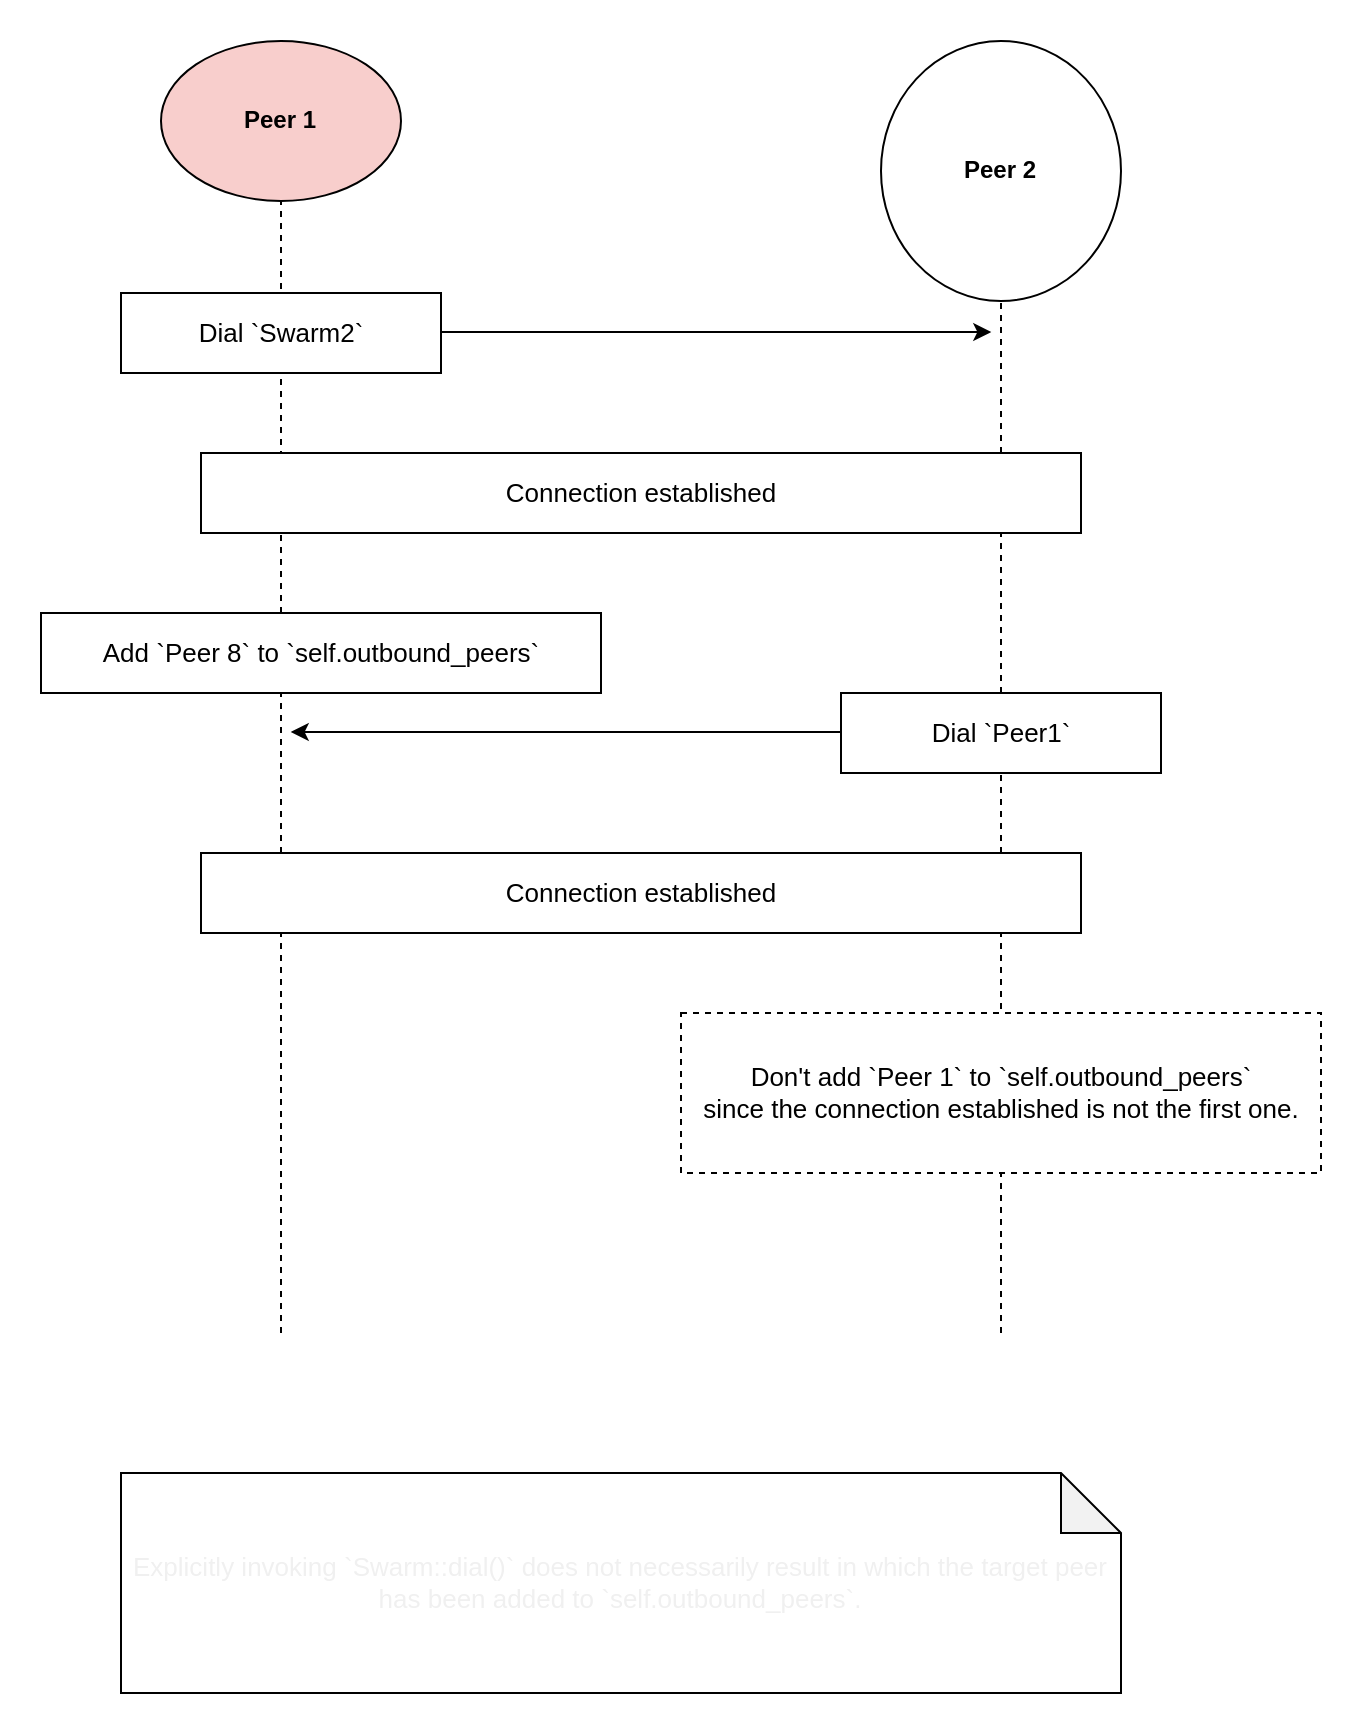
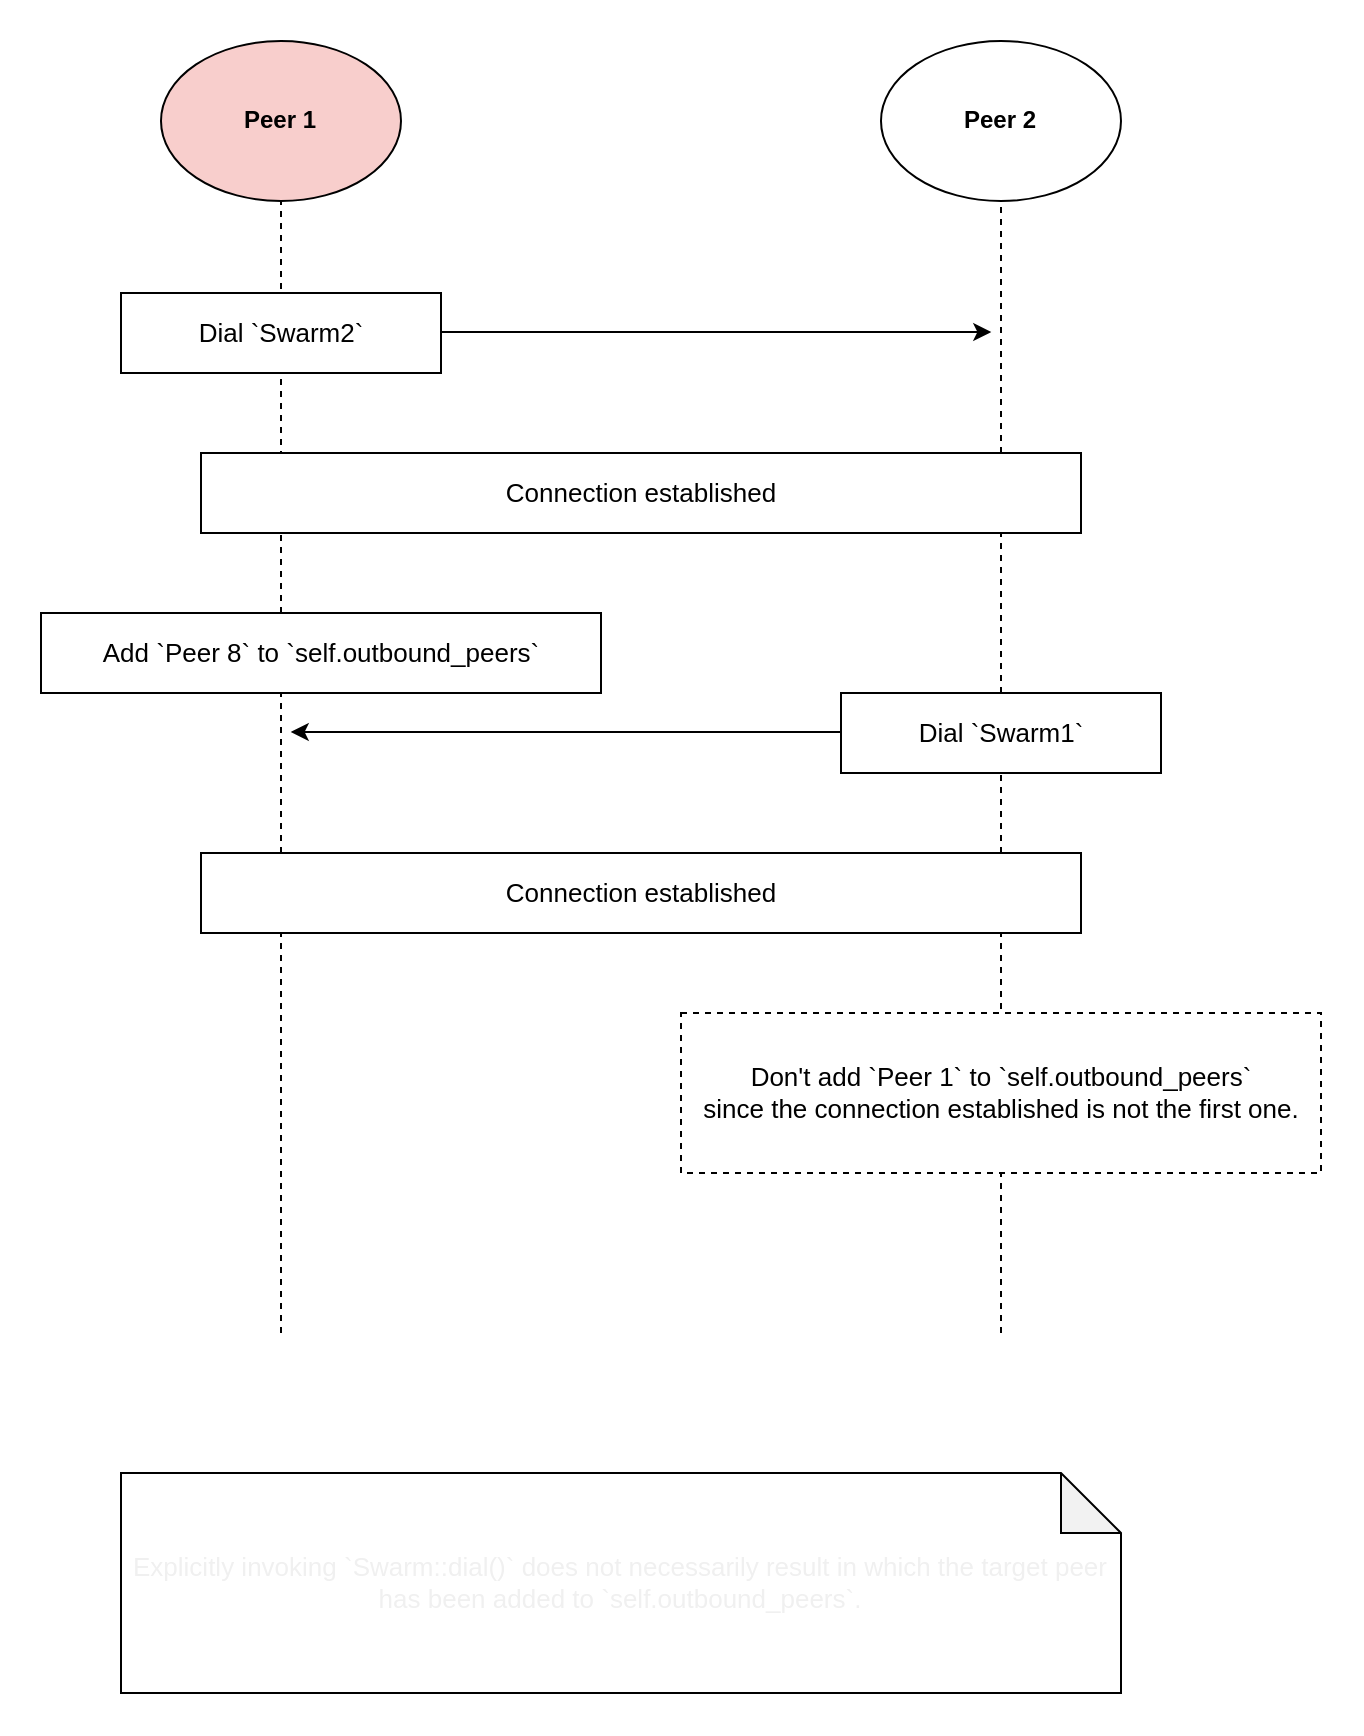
  <mxCell id="0" />
  <mxCell id="1" parent="0" />
  <mxCell id="2" value="" style="endArrow=none;dashed=1;html=1;fontSize=12;entryX=0.5;entryY=1;entryDx=0;entryDy=0;startArrow=none;" edge="1" parent="1" target="4"><mxGeometry width="50" height="50" relative="1" as="geometry"><mxPoint x="140" y="666" as="sourcePoint" /><mxPoint x="173" y="714.04" as="targetPoint" /></mxGeometry></mxCell>
  <mxCell id="3" value="Explicitly invoking `Swarm::dial()` does not necessarily result in which the target peer has been added to `self.outbound_peers`." style="shape=note;whiteSpace=wrap;html=1;backgroundOutline=1;darkOpacity=0.05;fontColor=#F0F0F0;fontSize=13;" parent="1" vertex="1"><mxGeometry x="60" y="736" width="500" height="110" as="geometry" /></mxCell>
  <mxCell id="4" value="Peer 1" style="ellipse;whiteSpace=wrap;html=1;fontStyle=1;fillColor=#f8cecc;" vertex="1" parent="1"><mxGeometry x="80" y="20" width="120" height="80" as="geometry" /></mxCell>
- <mxCell id="5" value="Peer 2" style="ellipse;whiteSpace=wrap;html=1;fontStyle=1" vertex="1" parent="1"><mxGeometry x="440" y="20" width="120" height="130" as="geometry" /></mxCell>
+ <mxCell id="5" value="Peer 2" style="ellipse;whiteSpace=wrap;html=1;fontStyle=1" vertex="1" parent="1"><mxGeometry x="440" y="20" width="120" height="80" as="geometry" /></mxCell>
  <mxCell id="6" value="Dial `Swarm2`" style="html=1;dashed=0;whitespace=wrap;fontSize=13;" vertex="1" parent="1"><mxGeometry x="60" y="146" width="160" height="40" as="geometry" /></mxCell>
  <mxCell id="7" value="" style="endArrow=none;dashed=1;html=1;fontSize=12;startArrow=none;entryX=0.5;entryY=1;entryDx=0;entryDy=0;" edge="1" parent="1" source="11" target="5"><mxGeometry width="50" height="50" relative="1" as="geometry"><mxPoint x="500" y="666" as="sourcePoint" /><mxPoint x="500" y="156" as="targetPoint" /></mxGeometry></mxCell>
  <mxCell id="8" value="" style="endArrow=classic;html=1;entryX=0;entryY=0;entryDx=0;entryDy=0;exitX=1;exitY=0;exitDx=0;exitDy=0;" edge="1" parent="1"><mxGeometry width="50" height="50" relative="1" as="geometry"><mxPoint x="219.996" y="165.496" as="sourcePoint" /><mxPoint x="495.144" y="165.496" as="targetPoint" /></mxGeometry></mxCell>
  <mxCell id="9" value="Connection established" style="html=1;dashed=0;whitespace=wrap;fontSize=13;" vertex="1" parent="1"><mxGeometry x="100" y="226" width="440" height="40" as="geometry" /></mxCell>
  <mxCell id="10" value="Add `Peer 8` to `self.outbound_peers`" style="html=1;dashed=0;whitespace=wrap;fontSize=13;" vertex="1" parent="1"><mxGeometry x="20" y="306" width="280" height="40" as="geometry" /></mxCell>
- <mxCell id="11" value="Dial `Peer1`" style="html=1;dashed=0;whitespace=wrap;fontSize=13;" vertex="1" parent="1"><mxGeometry x="420" y="346" width="160" height="40" as="geometry" /></mxCell>
+ <mxCell id="11" value="Dial `Swarm1`" style="html=1;dashed=0;whitespace=wrap;fontSize=13;" vertex="1" parent="1"><mxGeometry x="420" y="346" width="160" height="40" as="geometry" /></mxCell>
  <mxCell id="12" value="" style="endArrow=none;dashed=1;html=1;fontSize=12;startArrow=none;entryX=0.5;entryY=1;entryDx=0;entryDy=0;" edge="1" parent="1" target="11"><mxGeometry width="50" height="50" relative="1" as="geometry"><mxPoint x="500" y="666" as="sourcePoint" /><mxPoint x="500" y="100" as="targetPoint" /></mxGeometry></mxCell>
  <mxCell id="13" value="" style="endArrow=classic;html=1;entryX=1;entryY=1;entryDx=0;entryDy=0;exitX=0;exitY=1;exitDx=0;exitDy=0;" edge="1" parent="1"><mxGeometry width="50" height="50" relative="1" as="geometry"><mxPoint x="420.004" y="365.504" as="sourcePoint" /><mxPoint x="144.856" y="365.504" as="targetPoint" /></mxGeometry></mxCell>
  <mxCell id="14" value="Connection established" style="html=1;dashed=0;whitespace=wrap;fontSize=13;" vertex="1" parent="1"><mxGeometry x="100" y="426" width="440" height="40" as="geometry" /></mxCell>
  <mxCell id="15" value="Don't add `Peer 1` to `self.outbound_peers` &lt;br&gt;since the connection established is not the first one." style="html=1;dashed=1;whitespace=wrap;fontSize=13;" vertex="1" parent="1"><mxGeometry x="340" y="506" width="320" height="80" as="geometry" /></mxCell>
